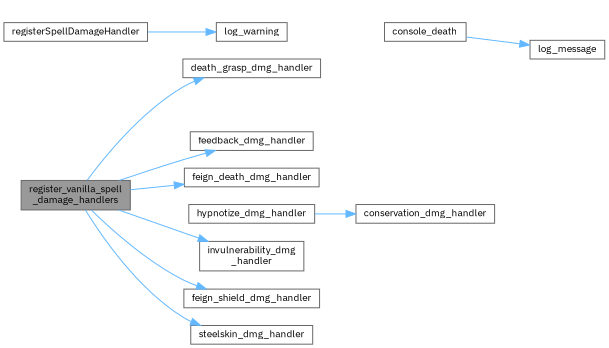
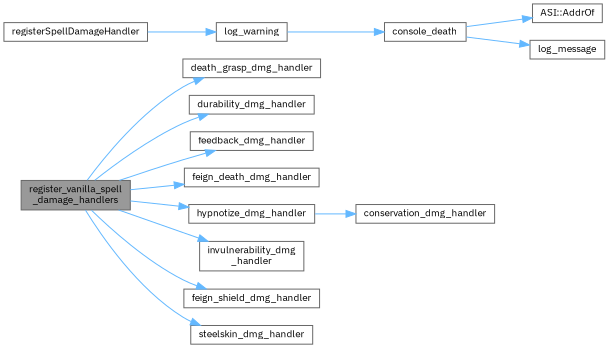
  digraph {
    fontname="IBM Plex Sans"
    rankdir=LR
    node [color=grey40 fillcolor=white fontname="IBM Plex Sans" fontsize=10 shape=box style=filled]
    edge [color=steelblue1 fontname="IBM Plex Sans" fontsize=10 labelfontname=Helvetica labelfontsize=10 style=solid]
    n1 [color=gray40 fillcolor=grey60 fontcolor=black height=0.2 label="register_vanilla_spell\l_damage_handlers" width=0.4]
    n2 [height=0.2 label=death_grasp_dmg_handler width=0.4]
+   n3 [height=0.2 label=durability_dmg_handler width=0.4]
    n4 [height=0.2 label=feedback_dmg_handler width=0.4]
    n5 [height=0.2 label=feign_death_dmg_handler width=0.4]
    n6 [height=0.2 label=hypnotize_dmg_handler width=0.4]
    n7 [height=0.2 label="invulnerability_dmg\l_handler" width=0.4]
    n8 [height=0.2 label=feign_shield_dmg_handler width=0.4]
    n9 [height=0.2 label=steelskin_dmg_handler width=0.4]
    n10 [height=0.2 label=conservation_dmg_handler width=0.4]
    n11 [height=0.2 label=registerSpellDamageHandler width=0.4]
    n12 [height=0.2 label=log_warning width=0.4]
    n13 [height=0.2 label=console_death width=0.4]
+   n14 [height=0.2 label="ASI::AddrOf" width=0.4]
    n15 [height=0.2 label=log_message width=0.4]
    n1 -> n2
+   n1 -> n3
    n1 -> n4
    n1 -> n5
+   n1 -> n6
    n1 -> n7
    n1 -> n8
    n1 -> n9
    n6 -> n10
    n11 -> n12
+   n12 -> n13
+   n13 -> n14
    n13 -> n15
  }
